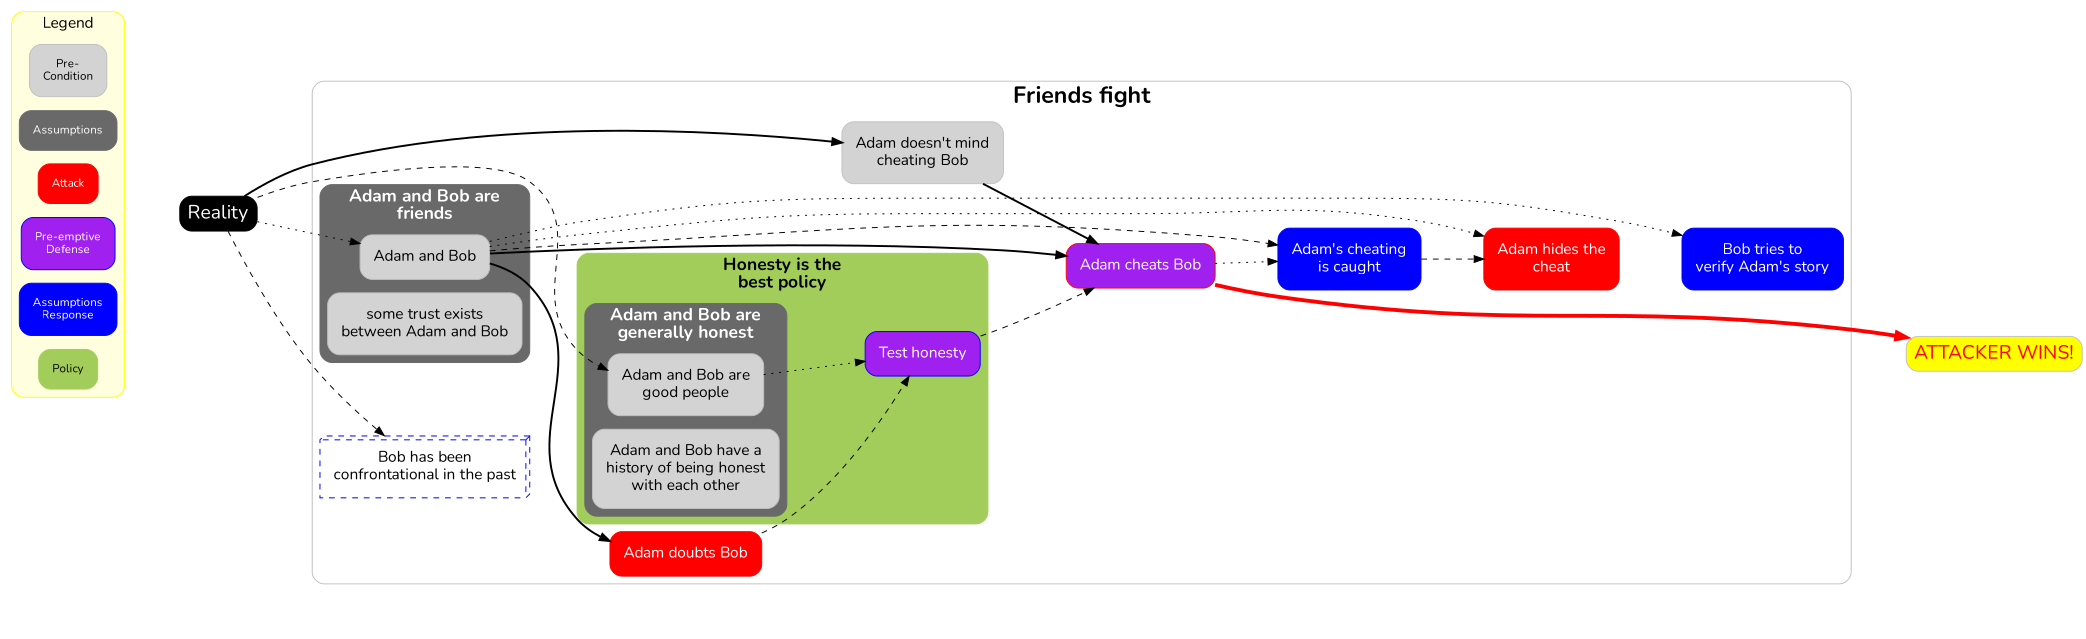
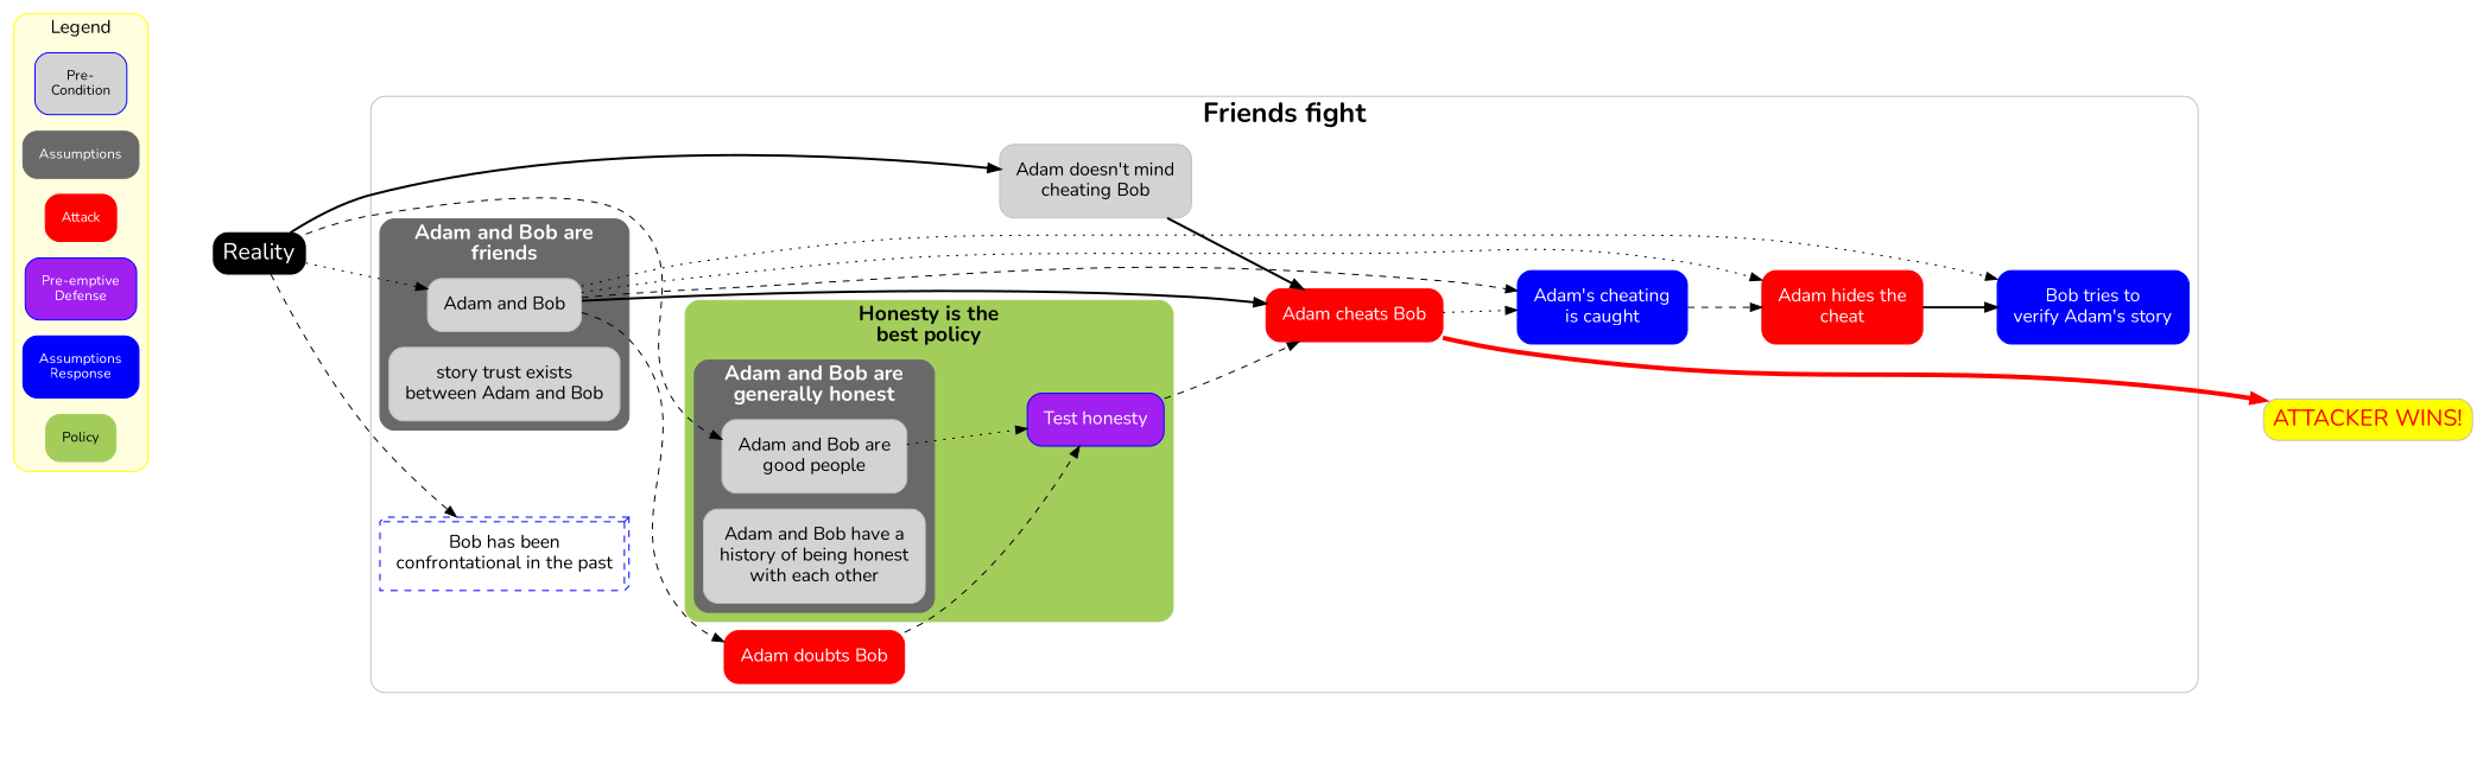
  digraph {
    compound=true
    fontname=Nunito
    nodesep=0.2
    rankdir=LR
    ranksep=0.9
    splines=true
    style="filled, rounded"
    node [color=gray fillcolor=lightgray fontcolor=white fontname=Nunito fontsize=16 margin=0.2 shape=box style="filled, rounded"]
    edge [fontname=Nunito style=invis]
    n1 [fontcolor=black label="Adam doesn't mind\ncheating Bob"]
    n2 [fontcolor=black label="Adam and Bob"]
-   n3 [fontcolor=black label="some trust exists\nbetween Adam and Bob"]
+   n3 [fontcolor=black label="story trust exists\nbetween Adam and Bob"]
    n4 [fontcolor=black label="Adam and Bob are\ngood people"]
    n5 [fontcolor=black label="Adam and Bob have a\nhistory of being honest\nwith each other"]
    n6 [color=blue fillcolor=purple label="Test honesty"]
-   n7 [color=red fillcolor=purple label="Adam cheats Bob"]
+   n7 [color=red fillcolor=red label="Adam cheats Bob"]
    n8 [color=red fillcolor=red label="Adam hides the\ncheat"]
    n9 [color=blue fillcolor=transparent fontcolor=black label="Bob has been\nconfrontational in the past" shape=box3d style="filled, dashed"]
    n10 [color=blue fillcolor=blue label="Adam's cheating\nis caught"]
    n11 [color=blue fillcolor=blue label="Bob tries to\nverify Adam's story"]
    n12 [color=red fillcolor=red label="Adam doubts Bob"]
-   n13 [fontcolor=black fontsize=12 label="Pre-\nCondition"]
+   n13 [color=blue fontcolor=black fontsize=12 label="Pre-\nCondition"]
    n14 [color=dimgray fillcolor=dimgray fontsize=12 label=Assumptions]
    n15 [color=red fillcolor=red fontsize=12 label=Attack]
    n16 [color=blue fillcolor=purple fontsize=12 label="Pre-emptive\nDefense"]
    n17 [color=blue fillcolor=blue fontsize=12 label="Assumptions\nResponse"]
    n18 [color=darkolivegreen3 fillcolor=darkolivegreen3 fontcolor=black fontsize=12 label=Policy]
    n19 [fillcolor=yellow fontcolor=red fontsize=20 label="ATTACKER WINS!" margin=""]
    n20 [color=black fillcolor=black fontsize=20 label=Reality margin=""]
    subgraph cluster_1 {
      color=gray
      fillcolor=transparent
      fontcolor=black
      fontsize=24
      label=<<B>Friends fight</B>>
      n7
      n8
      n9
      n10
      n11
      n12
      subgraph sub_2 {
        color=gray
        fillcolor=transparent
        fontcolor=black
        fontsize=24
        label=<<B>Friends fight</B>>
        rank=same
        n1
      }
      subgraph cluster_3 {
        color=dimgray
        fillcolor=dimgray
        fontcolor=white
        fontsize=18
        label=<<B>Adam and Bob are<br></br>friends</B>>
        subgraph sub_4 {
          color=dimgray
          fillcolor=dimgray
          fontcolor=white
          fontsize=18
          label=<<B>Adam and Bob are<br></br>friends</B>>
          rank=same
          n2
          n3
        }
      }
      subgraph cluster_5 {
        color=darkolivegreen3
        fillcolor=darkolivegreen3
        fontcolor=black
        fontsize=18
        label=<<B>Honesty is the<br></br>best policy</B>>
        n6
        subgraph sub_6 {
          color=darkolivegreen3
          fillcolor=darkolivegreen3
          fontcolor=black
          fontsize=18
          label=<<B>Honesty is the<br></br>best policy</B>>
          rank=same
        }
        subgraph cluster_7 {
          color=dimgray
          fillcolor=dimgray
          fontcolor=white
          fontsize=18
          label=<<B>Adam and Bob are<br></br>generally honest</B>>
          subgraph sub_8 {
            color=dimgray
            fillcolor=dimgray
            fontcolor=white
            fontsize=18
            label=<<B>Adam and Bob are<br></br>generally honest</B>>
            rank=same
            n4
            n5
          }
        }
      }
    }
    subgraph cluster_9 {
      color=yellow
      fillcolor=lightyellow
      fontsize=16
      label=Legend
      nodesep=0.1
      ranksep=0.2
      n13
      n14
      n15
      n16
      n17
      n18
    }
    n1 -> n7 [style=bold]
    n2 -> n7 [style=bold]
    n2 -> n8 [style=dotted]
    n2 -> n10 [style=dashed]
    n2 -> n11 [style=dotted]
-   n2 -> n12 [style=bold]
+   n2 -> n12 [style=dashed]
    n4 -> n6 [style=dotted]
    n6 -> n7 [style=dashed]
    n6 -> n19
    n6 -> n19
    n6 -> n19
    n7 -> n10 [style=dotted]
    n7 -> n19 [color=red penwidth=4 style=bold]
+   n8 -> n11 [style=bold]
    n9 -> n19
    n10 -> n8 [style=dashed]
    n11 -> n19
    n11 -> n19
    n12 -> n6 [style=dashed]
    n13 -> n20
    n14 -> n20
    n15 -> n20
    n16 -> n20
    n17 -> n20
    n18 -> n20
    n20 -> n1 [style=bold]
    n20 -> n2 [style=dotted]
    n20 -> n4 [style=dashed]
    n20 -> n9 [style=dashed]
  }
